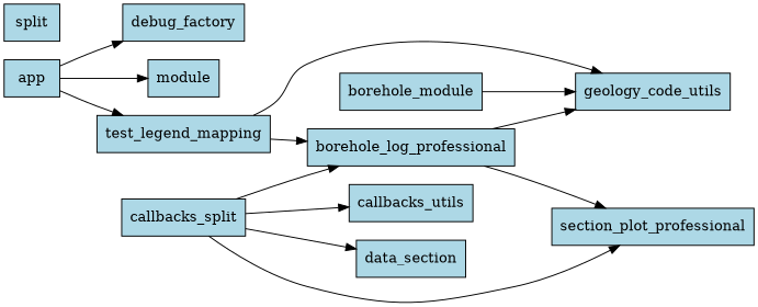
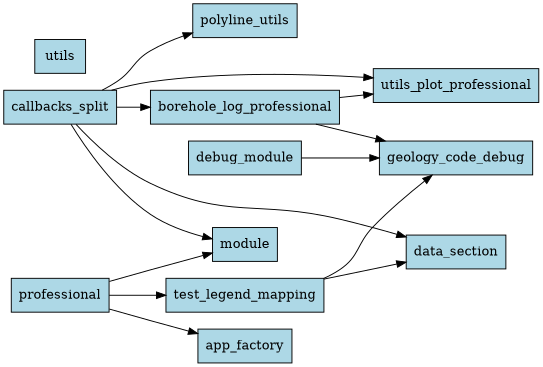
  digraph {
    rankdir=LR
    node [fillcolor=lightblue shape=box style=filled]
    n1 [label=module]
    callbacks_split
-   polyline_utils [label=callbacks_utils]
-   section_plot_professional
+   polyline_utils
+   section_plot_professional [label=utils_plot_professional]
    borehole_log_professional
    n6 [label=data_section]
-   geology_code_utils
-   debug_module [label=borehole_module]
+   geology_code_utils [label=geology_code_debug]
+   debug_module
    test_legend_mapping
-   utils [label=split]
-   app
-   app_factory [label=debug_factory]
+   utils
+   app [label=professional]
+   app_factory
+   callbacks_split -> n1
    callbacks_split -> polyline_utils
    callbacks_split -> section_plot_professional
    callbacks_split -> borehole_log_professional
    callbacks_split -> n6
    borehole_log_professional -> section_plot_professional
    borehole_log_professional -> geology_code_utils
    debug_module -> geology_code_utils
-   test_legend_mapping -> borehole_log_professional
+   test_legend_mapping -> n6
    test_legend_mapping -> geology_code_utils
    app -> n1
    app -> test_legend_mapping
    app -> app_factory
  }
